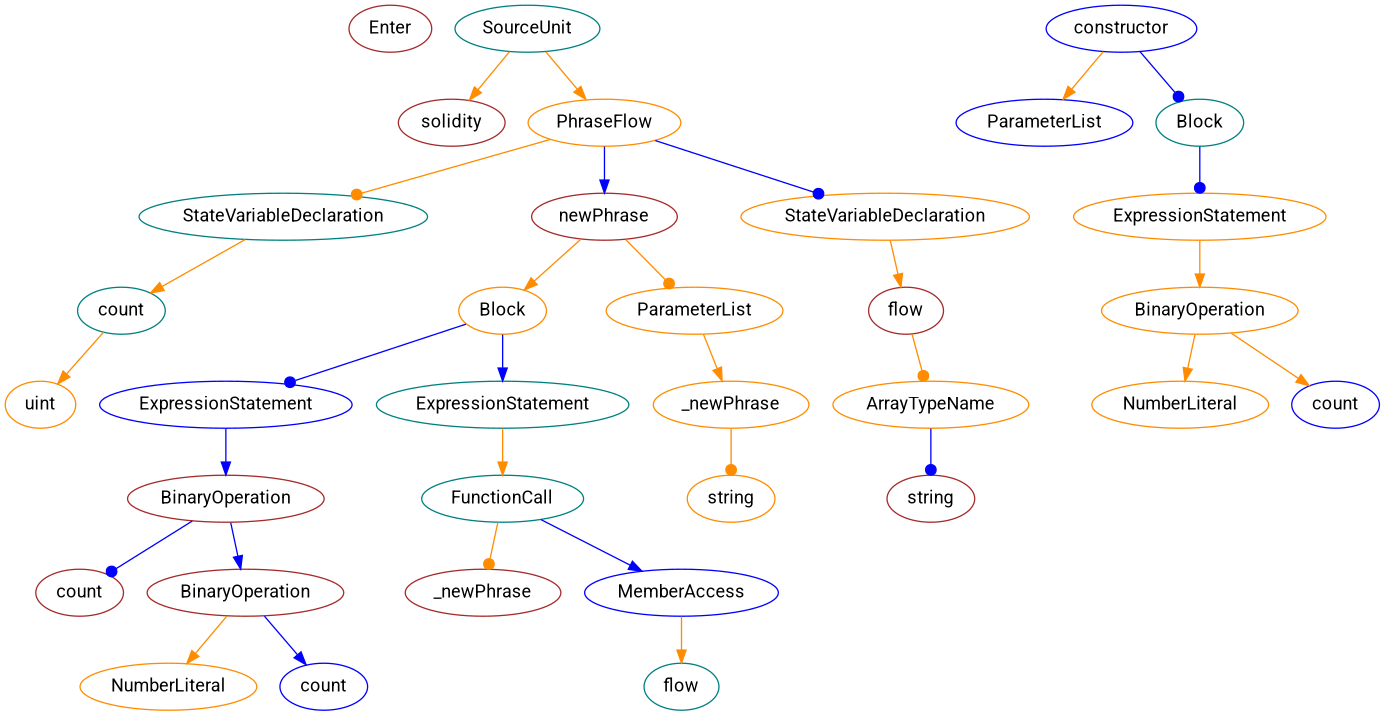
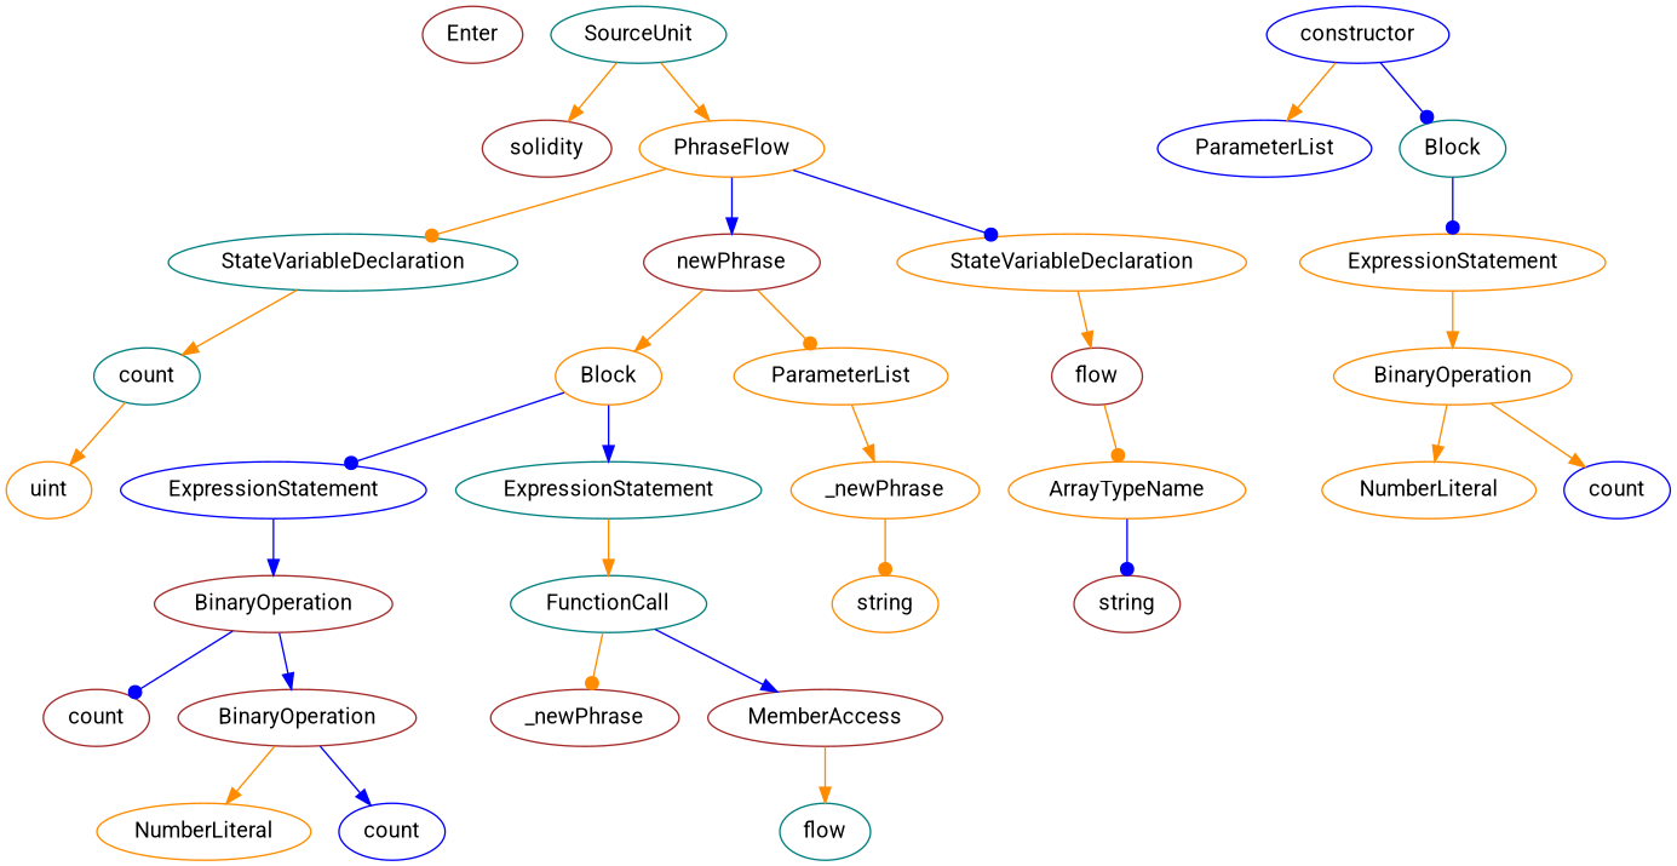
  strict digraph {
    fontname=Roboto
    node [color=darkorange fontname=Roboto]
    edge [arrowhead=normal color=darkorange fontname=Roboto]
    Enter [color=brown height=0.5 width=0.83628]
    n2 [height=0.5 label=string width=0.864]
    n3 [height=0.5 label=NumberLiteral width=1.765]
    n4 [color=brown height=0.5 label=count width=0.87786]
    n5 [color=teal height=0.5 label=SourceUnit width=1.46]
    n6 [color=brown height=0.5 label=solidity width=1.0442]
    n7 [height=0.5 label=PhraseFlow width=1.5155]
    n8 [color=teal height=0.5 label=StateVariableDeclaration width=2.8184]
    n9 [color=brown height=0.5 label=newPhrase width=1.3769]
    n10 [height=0.5 label=StateVariableDeclaration width=2.8184]
    n11 [color=teal height=0.5 label=count width=0.87786]
    n12 [height=0.5 label=Block width=0.90558]
    n13 [height=0.5 label=ParameterList width=1.7095]
    n14 [color=brown height=0.5 label=flow width=0.75311]
    n15 [color=blue height=0.5 label=constructor width=1.4877]
    n16 [color=blue height=0.5 label=ParameterList width=1.7095]
    n17 [color=teal height=0.5 label=Block width=0.90558]
    n18 [height=0.5 label=uint width=0.75]
    n19 [height=0.5 label=NumberLiteral width=1.765]
    n20 [height=0.5 label=_newPhrase width=1.5432]
    n21 [color=blue height=0.5 label=ExpressionStatement width=2.458]
    n22 [color=brown height=0.5 label=BinaryOperation width=1.9867]
    n23 [color=brown height=0.5 label=BinaryOperation width=1.9867]
    n24 [color=blue height=0.5 label=count width=0.87786]
    n25 [color=brown height=0.5 label=_newPhrase width=1.5432]
-   n26 [color=blue height=0.5 label=MemberAccess width=1.9174]
+   n26 [color=brown height=0.5 label=MemberAccess width=1.9174]
    n27 [color=teal height=0.5 label=flow width=0.75311]
    n28 [color=teal height=0.5 label=FunctionCall width=1.6125]
    n29 [height=0.5 label=ArrayTypeName width=2.0145]
    n30 [color=brown height=0.5 label=string width=0.864]
    n31 [color=teal height=0.5 label=ExpressionStatement width=2.458]
    n32 [height=0.5 label=BinaryOperation width=1.9867]
    n33 [color=blue height=0.5 label=count width=0.87786]
    n34 [height=0.5 label=ExpressionStatement width=2.458]
    n5 -> n6
    n5 -> n7
    n7 -> n8 [arrowhead=dot]
    n7 -> n9 [color=blue]
    n7 -> n10 [arrowhead=dot color=blue]
    n8 -> n11
    n9 -> n12
    n9 -> n13 [arrowhead=dot]
    n10 -> n14
    n11 -> n18
    n12 -> n21 [arrowhead=dot color=blue]
    n12 -> n31 [color=blue]
    n13 -> n20
    n14 -> n29 [arrowhead=dot]
    n15 -> n16
    n15 -> n17 [arrowhead=dot color=blue]
    n17 -> n34 [arrowhead=dot color=blue]
    n20 -> n2 [arrowhead=dot]
    n21 -> n22 [color=blue]
    n22 -> n4 [arrowhead=dot color=blue]
    n22 -> n23 [color=blue]
    n23 -> n19
    n23 -> n24 [color=blue]
    n26 -> n27
    n28 -> n25 [arrowhead=dot]
    n28 -> n26 [color=blue]
    n29 -> n30 [arrowhead=dot color=blue]
    n31 -> n28
    n32 -> n3
    n32 -> n33
    n34 -> n32
  }
